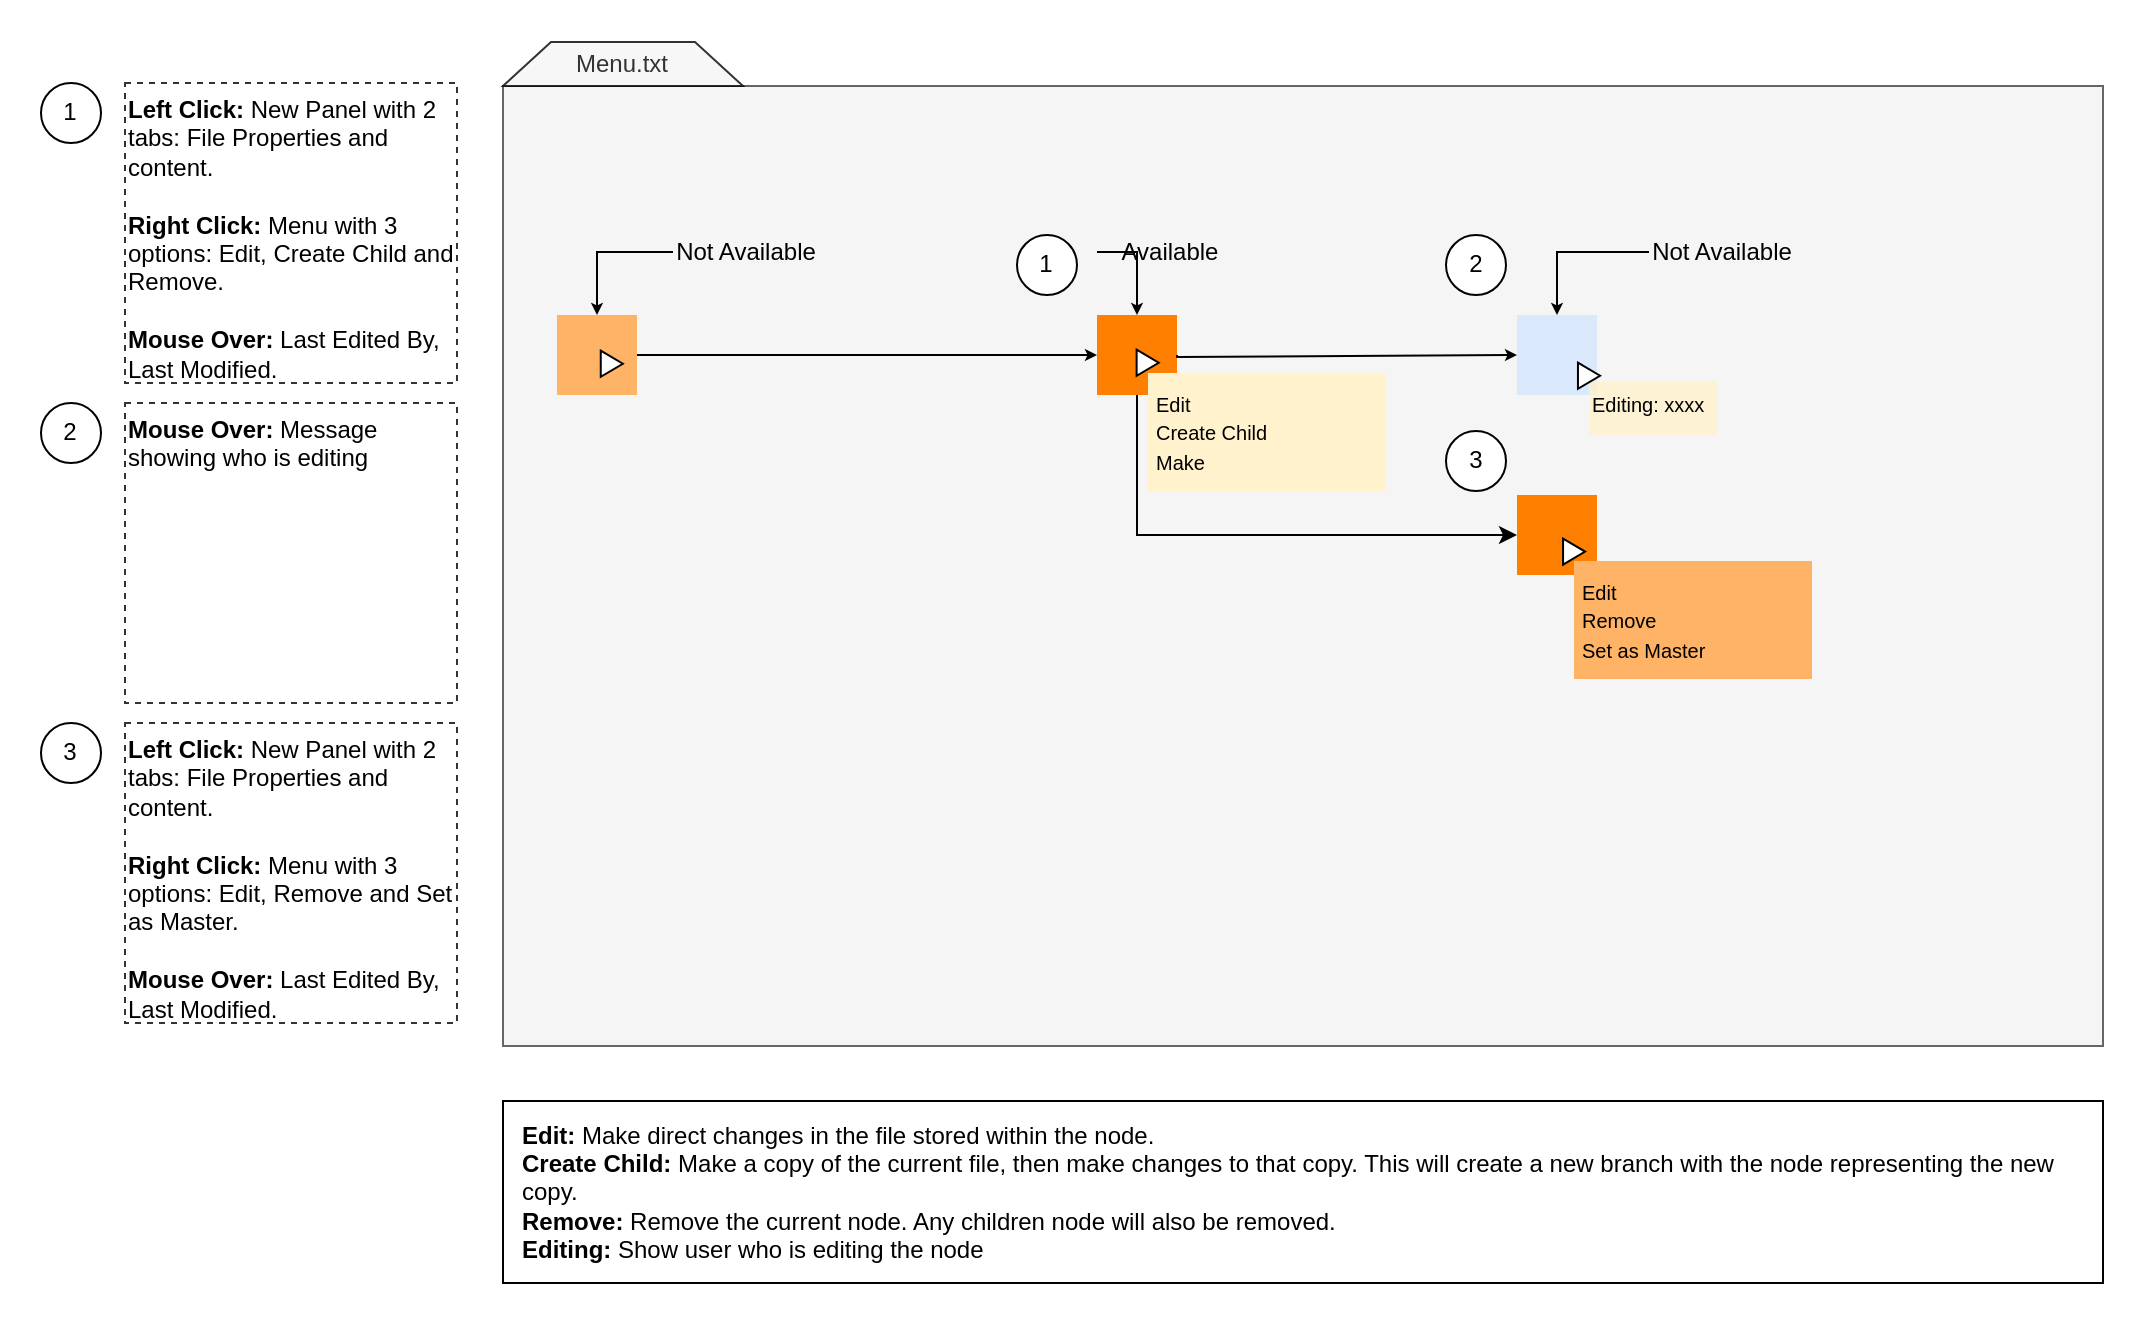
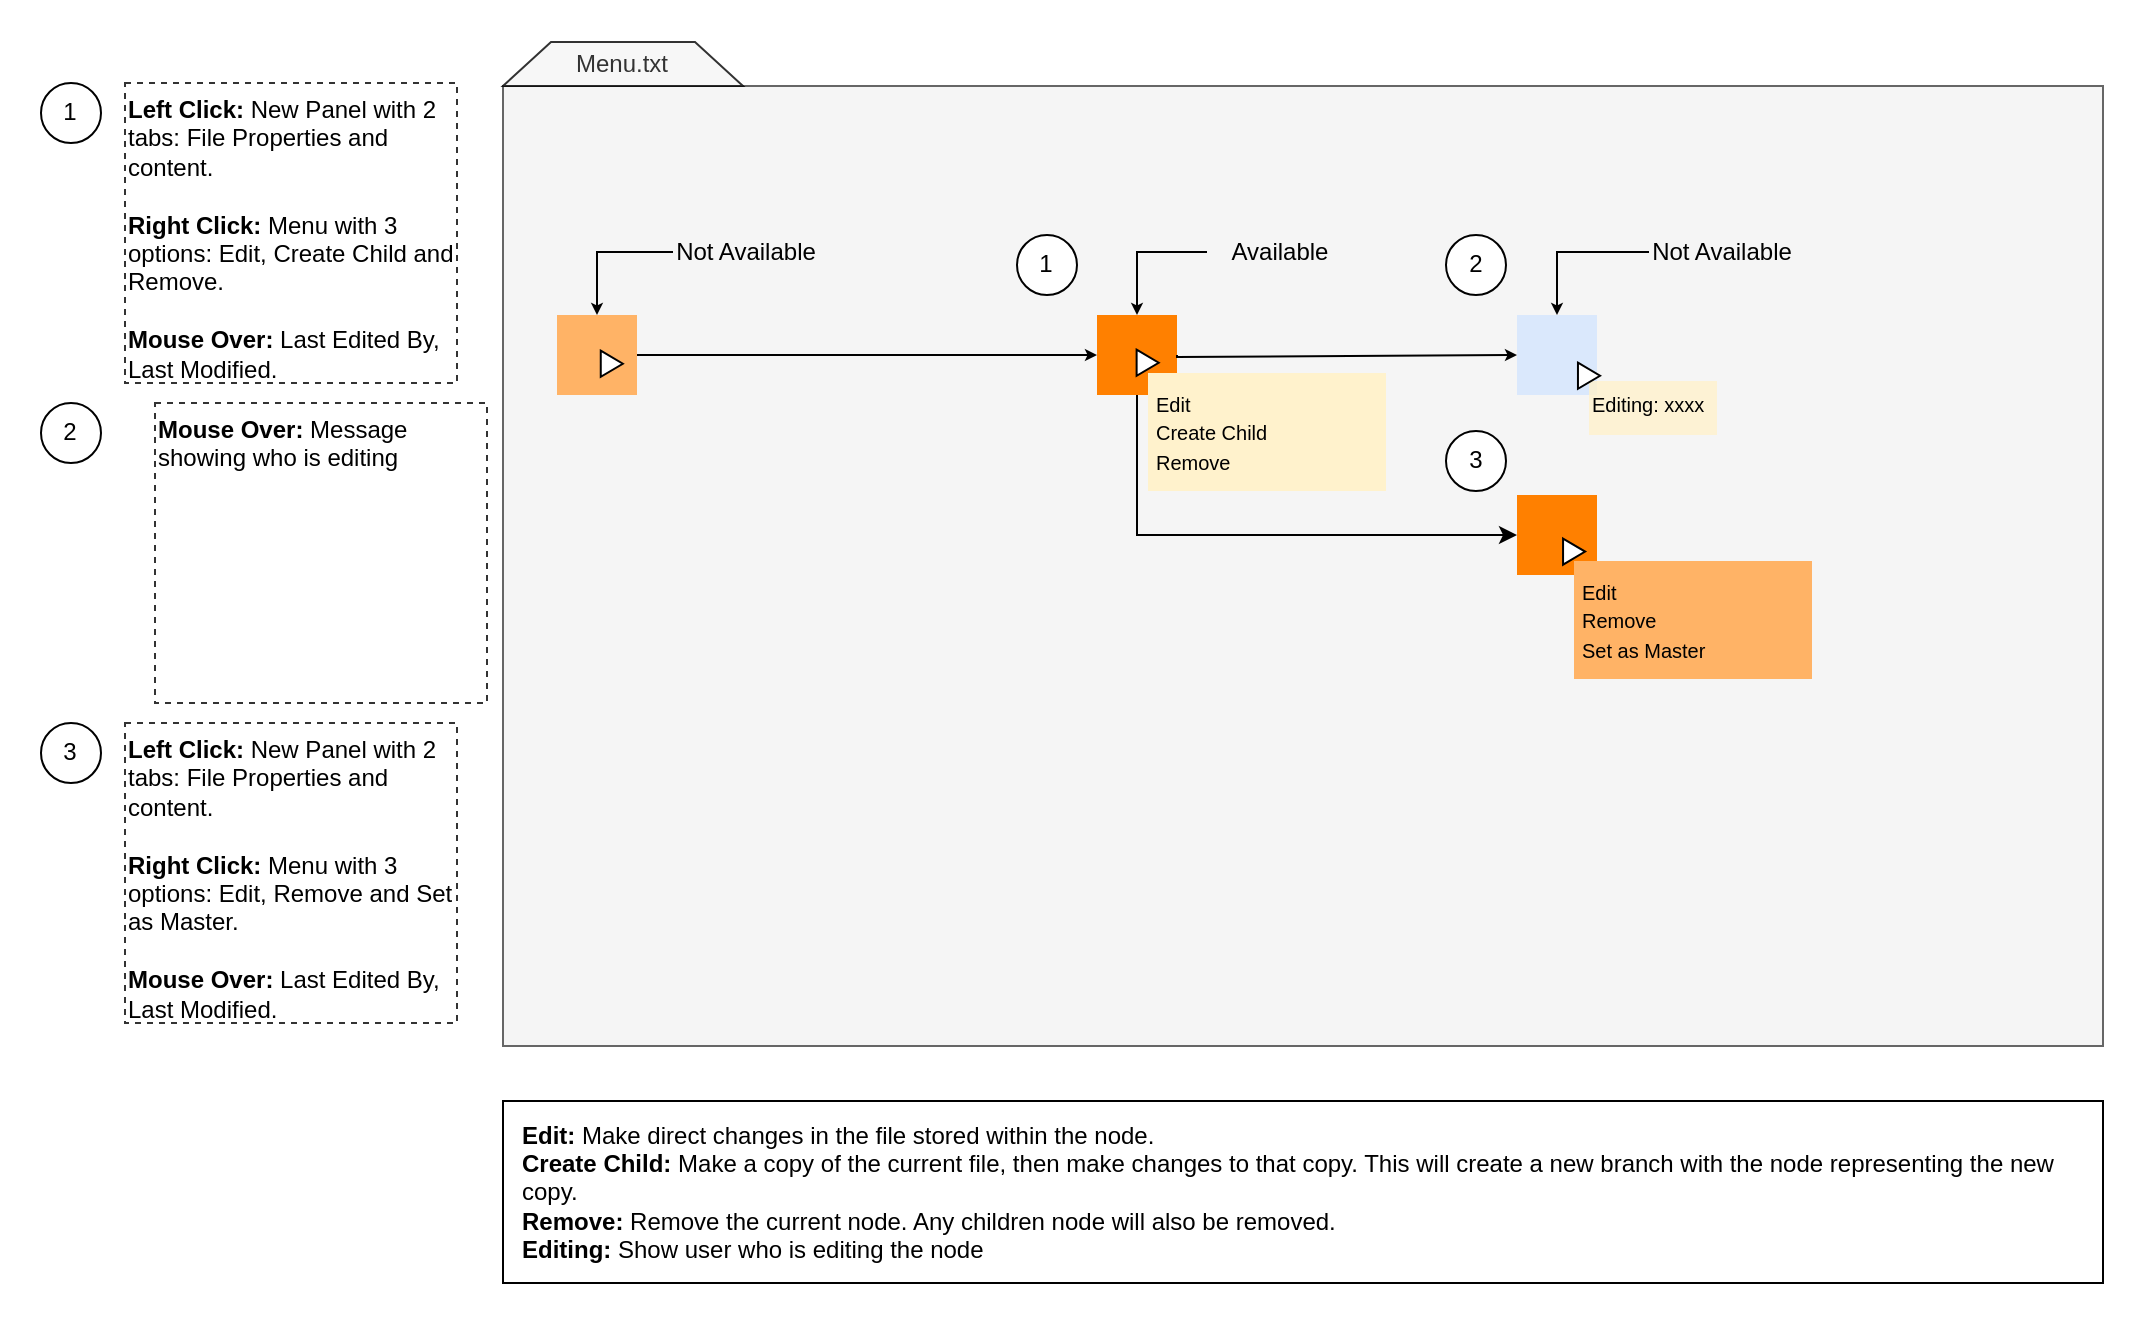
  <mxCell id="0" />
  <mxCell id="1" parent="0" />
  <mxCell id="2" value="" style="rounded=0;whiteSpace=wrap;html=1;fillColor=#f5f5f5;strokeColor=#666666;fontColor=#333333;" parent="1" vertex="1"><mxGeometry x="251" y="42.5" width="800" height="480" as="geometry" /></mxCell>
  <mxCell id="3" value="" style="rounded=0;whiteSpace=wrap;html=1;strokeColor=none;fillColor=#FF8000;" parent="1" vertex="1"><mxGeometry x="548" y="157" width="40" height="40" as="geometry" /></mxCell>
  <mxCell id="4" value="" style="rounded=0;whiteSpace=wrap;html=1;strokeColor=none;fillColor=#dae8fc;" parent="1" vertex="1"><mxGeometry x="758" y="157" width="40" height="40" as="geometry" /></mxCell>
  <mxCell id="5" style="edgeStyle=orthogonalEdgeStyle;rounded=0;orthogonalLoop=1;jettySize=auto;html=1;exitX=1;exitY=0.5;exitDx=0;exitDy=0;endSize=3;startSize=3;entryX=0;entryY=0.5;entryDx=0;entryDy=0;" parent="1" source="3" target="4" edge="1"><mxGeometry relative="1" as="geometry"><Array as="points"><mxPoint x="588" y="178" /><mxPoint x="758" y="178" /></Array><mxPoint x="738" y="177" as="targetPoint" /></mxGeometry></mxCell>
  <mxCell id="6" value="" style="triangle;whiteSpace=wrap;html=1;" parent="1" vertex="1"><mxGeometry x="567.811" y="174.348" width="11.03" height="13.043" as="geometry" /></mxCell>
  <mxCell id="7" value="1" style="ellipse;whiteSpace=wrap;html=1;aspect=fixed;fillColor=#ffffff;fontSize=12;align=center;" parent="1" vertex="1"><mxGeometry x="508" y="117" width="30" height="30" as="geometry" /></mxCell>
  <mxCell id="8" value="&lt;font style=&quot;font-size: 12px&quot;&gt;2&lt;/font&gt;" style="ellipse;whiteSpace=wrap;html=1;aspect=fixed;fillColor=#ffffff;fontSize=12;align=center;" parent="1" vertex="1"><mxGeometry x="722.5" y="117" width="30" height="30" as="geometry" /></mxCell>
  <mxCell id="9" value="&lt;font style=&quot;font-size: 10px&quot;&gt;Editing: xxxx&lt;br&gt;&lt;br&gt;&lt;/font&gt;" style="rounded=0;whiteSpace=wrap;html=1;align=left;strokeColor=none;fillColor=#fff2cc;fontSize=6;opacity=80;verticalAlign=top;" parent="1" vertex="1"><mxGeometry x="794" y="190" width="64" height="27" as="geometry" /></mxCell>
  <mxCell id="10" value="" style="triangle;whiteSpace=wrap;html=1;" parent="1" vertex="1"><mxGeometry x="788.477" y="180.848" width="11.03" height="13.043" as="geometry" /></mxCell>
  <mxCell id="11" value="" style="rounded=0;whiteSpace=wrap;html=1;strokeColor=none;fillColor=#FF8000;" parent="1" vertex="1"><mxGeometry x="758" y="247" width="40" height="40" as="geometry" /></mxCell>
  <mxCell id="12" style="edgeStyle=orthogonalEdgeStyle;rounded=0;orthogonalLoop=1;jettySize=auto;html=1;exitX=0.5;exitY=1;exitDx=0;exitDy=0;entryX=0;entryY=0.5;entryDx=0;entryDy=0;fontSize=6;" parent="1" source="3" target="11" edge="1"><mxGeometry relative="1" as="geometry" /></mxCell>
  <mxCell id="13" style="edgeStyle=orthogonalEdgeStyle;rounded=0;orthogonalLoop=1;jettySize=auto;html=1;exitX=0;exitY=0.5;exitDx=0;exitDy=0;entryX=0.5;entryY=0;entryDx=0;entryDy=0;startSize=3;endSize=3;fontSize=6;" parent="1" source="14" target="4" edge="1"><mxGeometry relative="1" as="geometry" /></mxCell>
  <mxCell id="14" value="Not Available" style="text;html=1;strokeColor=none;fillColor=none;align=center;verticalAlign=middle;whiteSpace=wrap;rounded=0;fontSize=12;opacity=80;" parent="1" vertex="1"><mxGeometry x="824" y="117" width="74" height="17" as="geometry" /></mxCell>
  <mxCell id="15" style="edgeStyle=orthogonalEdgeStyle;rounded=0;orthogonalLoop=1;jettySize=auto;html=1;exitX=0;exitY=0.5;exitDx=0;exitDy=0;entryX=0.5;entryY=0;entryDx=0;entryDy=0;fontSize=6;endSize=3;startSize=3;" parent="1" source="16" target="3" edge="1"><mxGeometry relative="1" as="geometry"><mxPoint x="574.168" y="158.116" as="targetPoint" /></mxGeometry></mxCell>
- <mxCell id="16" value="Available" style="text;html=1;strokeColor=none;fillColor=none;align=center;verticalAlign=middle;whiteSpace=wrap;rounded=0;fontSize=12;opacity=80;" parent="1" vertex="1"><mxGeometry x="548" y="117" width="74" height="17" as="geometry" /></mxCell>
+ <mxCell id="16" value="Available" style="text;html=1;strokeColor=none;fillColor=none;align=center;verticalAlign=middle;whiteSpace=wrap;rounded=0;fontSize=12;opacity=80;" parent="1" vertex="1"><mxGeometry x="603" y="117" width="74" height="17" as="geometry" /></mxCell>
  <mxCell id="17" style="edgeStyle=orthogonalEdgeStyle;rounded=0;orthogonalLoop=1;jettySize=auto;html=1;entryX=0;entryY=0.5;entryDx=0;entryDy=0;startSize=3;endSize=3;fontSize=6;" parent="1" source="18" target="3" edge="1"><mxGeometry relative="1" as="geometry" /></mxCell>
  <mxCell id="18" value="" style="rounded=0;whiteSpace=wrap;html=1;strokeColor=none;fillColor=#FFB366;" parent="1" vertex="1"><mxGeometry x="278" y="157" width="40" height="40" as="geometry" /></mxCell>
  <mxCell id="19" value="" style="triangle;whiteSpace=wrap;html=1;" parent="1" vertex="1"><mxGeometry x="299.879" y="174.848" width="11.03" height="13.043" as="geometry" /></mxCell>
  <mxCell id="20" style="edgeStyle=orthogonalEdgeStyle;rounded=0;orthogonalLoop=1;jettySize=auto;html=1;exitX=0;exitY=0.5;exitDx=0;exitDy=0;entryX=0.5;entryY=0;entryDx=0;entryDy=0;fontSize=6;endSize=3;startSize=3;" parent="1" source="21" target="18" edge="1"><mxGeometry relative="1" as="geometry"><mxPoint x="310.318" y="155.842" as="targetPoint" /></mxGeometry></mxCell>
  <mxCell id="21" value="Not Available" style="text;html=1;strokeColor=none;fillColor=none;align=center;verticalAlign=middle;whiteSpace=wrap;rounded=0;fontSize=12;opacity=80;dashed=1;dashPattern=1 4;" parent="1" vertex="1"><mxGeometry x="336" y="117" width="74" height="17" as="geometry" /></mxCell>
  <mxCell id="22" value="&lt;font style=&quot;font-size: 10px ; line-height: 120%&quot;&gt;Edit&lt;br&gt;Remove&lt;br&gt;Set as Master&lt;br&gt;&lt;/font&gt;" style="rounded=0;whiteSpace=wrap;html=1;align=left;strokeColor=none;verticalAlign=middle;spacing=2;labelPosition=center;verticalLabelPosition=middle;textDirection=ltr;fillColor=#ffb366;spacingLeft=2;" parent="1" vertex="1"><mxGeometry x="786.5" y="280" width="119" height="59" as="geometry" /></mxCell>
  <mxCell id="23" value="3" style="ellipse;whiteSpace=wrap;html=1;aspect=fixed;fillColor=#ffffff;fontSize=12;align=center;" parent="1" vertex="1"><mxGeometry x="722.5" y="215" width="30" height="30" as="geometry" /></mxCell>
  <mxCell id="24" value="" style="triangle;whiteSpace=wrap;html=1;" parent="1" vertex="1"><mxGeometry x="781.03" y="268.783" width="11.03" height="13.043" as="geometry" /></mxCell>
  <mxCell id="25" value="&lt;font style=&quot;font-size: 12px&quot;&gt;Menu.txt&lt;/font&gt;" style="shape=trapezoid;perimeter=trapezoidPerimeter;whiteSpace=wrap;html=1;strokeColor=#000000;fillColor=#f5f5f5;fontSize=6;opacity=80;align=center;fontColor=#333333;" parent="1" vertex="1"><mxGeometry x="251" y="20.5" width="120" height="22" as="geometry" /></mxCell>
- <mxCell id="26" value="&lt;font style=&quot;font-size: 10px ; line-height: 120%&quot;&gt;Edit&lt;br&gt;Create Child&lt;br&gt;Make&lt;br&gt;&lt;/font&gt;" style="rounded=0;whiteSpace=wrap;html=1;align=left;strokeColor=none;verticalAlign=middle;spacing=2;labelPosition=center;verticalLabelPosition=middle;textDirection=ltr;fillColor=#fff2cc;spacingLeft=2;" parent="1" vertex="1"><mxGeometry x="573.5" y="186" width="119" height="59" as="geometry" /></mxCell>
+ <mxCell id="26" value="&lt;font style=&quot;font-size: 10px ; line-height: 120%&quot;&gt;Edit&lt;br&gt;Create Child&lt;br&gt;Remove&lt;br&gt;&lt;/font&gt;" style="rounded=0;whiteSpace=wrap;html=1;align=left;strokeColor=none;verticalAlign=middle;spacing=2;labelPosition=center;verticalLabelPosition=middle;textDirection=ltr;fillColor=#fff2cc;spacingLeft=2;" parent="1" vertex="1"><mxGeometry x="573.5" y="186" width="119" height="59" as="geometry" /></mxCell>
  <mxCell id="27" value="&lt;font style=&quot;font-size: 12px&quot;&gt;1&lt;/font&gt;" style="ellipse;whiteSpace=wrap;html=1;aspect=fixed;fillColor=#ffffff;fontSize=6;align=center;" parent="1" vertex="1"><mxGeometry x="20" y="41" width="30" height="30" as="geometry" /></mxCell>
  <mxCell id="28" value="2" style="ellipse;whiteSpace=wrap;html=1;aspect=fixed;fillColor=#ffffff;fontSize=12;align=center;" parent="1" vertex="1"><mxGeometry x="20" y="201" width="30" height="30" as="geometry" /></mxCell>
  <mxCell id="29" value="&lt;font style=&quot;font-size: 12px&quot;&gt;&lt;b&gt;Left Click:&amp;nbsp;&lt;/b&gt;New Panel with 2 tabs: File Properties and content.&lt;br&gt;&lt;br&gt;&lt;b&gt;Right Click: &lt;/b&gt;Menu with 3 options: Edit, Create Child and Remove.&lt;br&gt;&lt;br&gt;&lt;b&gt;Mouse Over: &lt;/b&gt;Last Edited By, Last Modified.&lt;br&gt;&lt;/font&gt;" style="rounded=0;whiteSpace=wrap;html=1;fontSize=6;opacity=80;align=left;fillColor=#ffffff;strokeColor=#000000;verticalAlign=top;dashed=1;" parent="1" vertex="1"><mxGeometry x="62" y="41" width="166" height="150" as="geometry" /></mxCell>
- <mxCell id="30" value="&lt;font style=&quot;font-size: 12px&quot;&gt;&lt;b&gt;Mouse Over:&lt;/b&gt;&amp;nbsp;Message showing who is editing&lt;/font&gt;" style="rounded=0;whiteSpace=wrap;html=1;fontSize=6;opacity=80;align=left;fillColor=#ffffff;strokeColor=#000000;verticalAlign=top;dashed=1;" parent="1" vertex="1"><mxGeometry x="62" y="201" width="166" height="150" as="geometry" /></mxCell>
+ <mxCell id="30" value="&lt;font style=&quot;font-size: 12px&quot;&gt;&lt;b&gt;Mouse Over:&lt;/b&gt;&amp;nbsp;Message showing who is editing&lt;/font&gt;" style="rounded=0;whiteSpace=wrap;html=1;fontSize=6;opacity=80;align=left;fillColor=#ffffff;strokeColor=#000000;verticalAlign=top;dashed=1;" parent="1" vertex="1"><mxGeometry x="77" y="201" width="166" height="150" as="geometry" /></mxCell>
  <mxCell id="31" value="3" style="ellipse;whiteSpace=wrap;html=1;aspect=fixed;fillColor=#ffffff;fontSize=12;align=center;" parent="1" vertex="1"><mxGeometry x="20" y="361" width="30" height="30" as="geometry" /></mxCell>
  <mxCell id="32" value="&lt;font style=&quot;font-size: 12px&quot;&gt;&lt;b&gt;Left Click:&amp;nbsp;&lt;/b&gt;New Panel with 2 tabs: File Properties and content.&lt;br&gt;&lt;b&gt;&lt;br&gt;Right Click:&lt;/b&gt;&amp;nbsp;Menu with 3 options: Edit, Remove and Set as Master.&lt;br&gt;&lt;br&gt;&lt;b&gt;Mouse Over:&amp;nbsp;&lt;/b&gt;Last Edited By, Last Modified.&lt;br&gt;&lt;/font&gt;" style="rounded=0;whiteSpace=wrap;html=1;fontSize=6;opacity=80;align=left;fillColor=#ffffff;strokeColor=#000000;verticalAlign=top;dashed=1;" parent="1" vertex="1"><mxGeometry x="62" y="361" width="166" height="150" as="geometry" /></mxCell>
  <mxCell id="33" value="&lt;b&gt;Edit:&lt;/b&gt;&amp;nbsp;Make direct changes in the file stored within the node.&lt;br&gt;&lt;b&gt;Create Child:&lt;/b&gt;&amp;nbsp;Make a copy of the current file, then make changes to that copy. This will create a new branch with the node representing the new copy.&lt;br&gt;&lt;b&gt;Remove:&lt;/b&gt;&amp;nbsp;Remove the current node. Any children node will also be removed.&lt;br&gt;&lt;b&gt;Editing: &lt;/b&gt;Show user who is editing the node" style="rounded=0;whiteSpace=wrap;html=1;fontSize=12;align=left;spacingTop=0;spacing=10;" vertex="1" parent="1"><mxGeometry x="251" y="550" width="800" height="91" as="geometry" /></mxCell>
